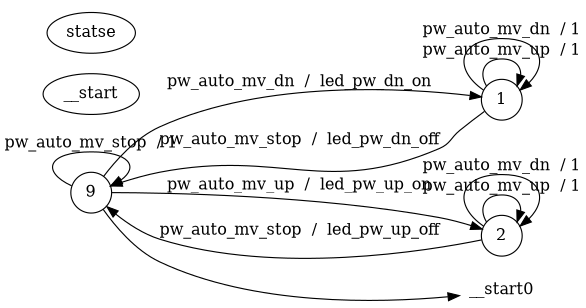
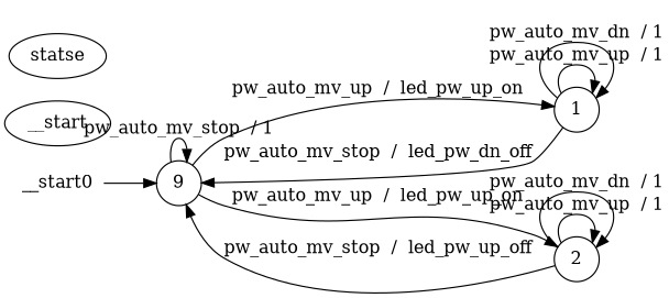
  digraph {
    fontname="DejaVu Serif"
    rankdir=LR
    node [fontname="DejaVu Serif" shape=circle]
    edge [fontname="DejaVu Serif"]
    n1 [label=9]
    n2 [label=1]
    n3 [label=2]
    __start0 [height=0 shape=none width=0]
    n5 [label=__start shape=""]
    statse [shape=""]
    n1 -> n1 [label="pw_auto_mv_stop  / 1"]
-   n1 -> n2 [label="pw_auto_mv_dn  /  led_pw_dn_on"]
+   n1 -> n2 [label="pw_auto_mv_up  /  led_pw_up_on"]
    n1 -> n3 [label="pw_auto_mv_up  /  led_pw_up_on"]
    n2 -> n1 [label="pw_auto_mv_stop  /  led_pw_dn_off"]
    n2 -> n2 [label="pw_auto_mv_up  / 1"]
    n2 -> n2 [label="pw_auto_mv_dn  / 1"]
    n3 -> n1 [label="pw_auto_mv_stop  /  led_pw_up_off"]
    n3 -> n3 [label="pw_auto_mv_up  / 1"]
    n3 -> n3 [label="pw_auto_mv_dn  / 1"]
-   n1 -> __start0
+   __start0 -> n1
  }
